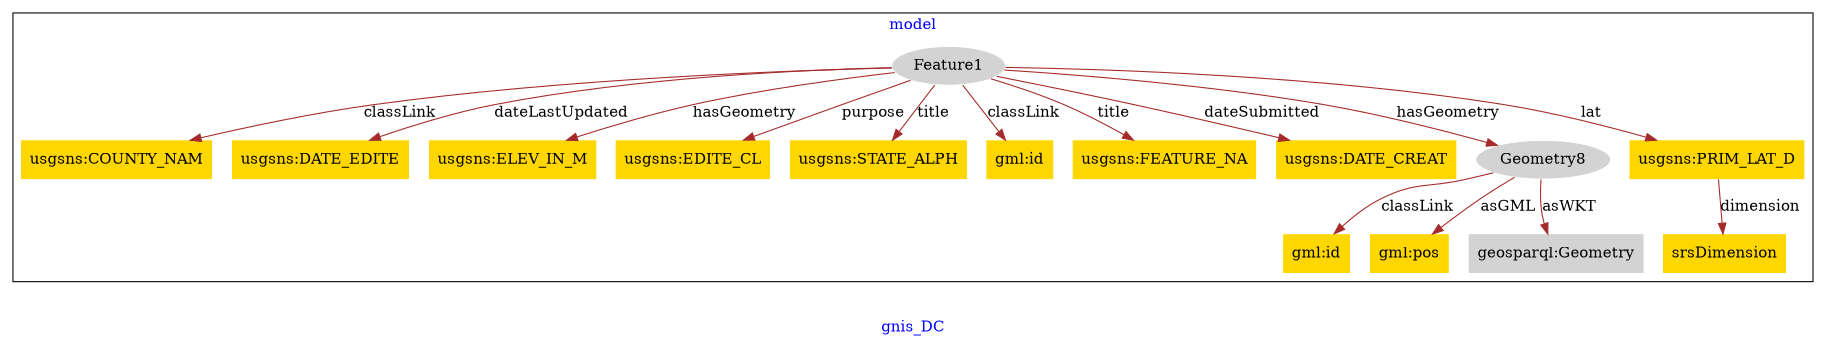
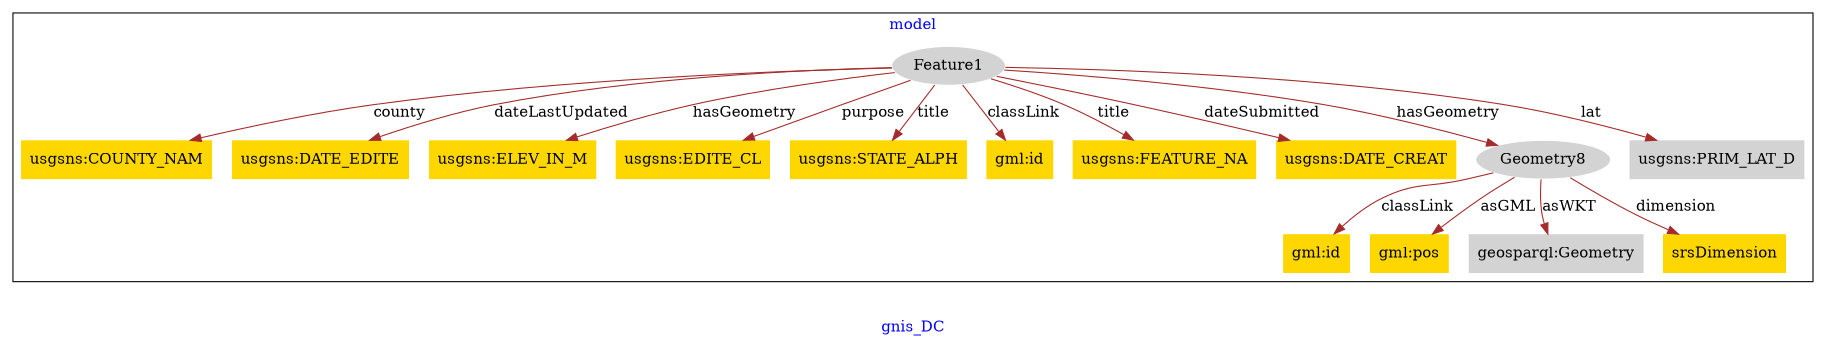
  digraph {
    fontcolor=blue
    label=gnis_DC
    remincross=true
    node [fillcolor=gold style=filled shape=plaintext]
    edge [color=brown fontcolor=black]
    n1 [color=white fillcolor=lightgray label=Feature1 shape=""]
    n2 [label="usgsns:COUNTY_NAM"]
    n3 [label="usgsns:DATE_EDITE"]
    n4 [label="usgsns:ELEV_IN_M"]
    n5 [label="usgsns:EDITE_CL"]
    n6 [label="usgsns:STATE_ALPH"]
    n7 [label="gml:id"]
    n8 [label="usgsns:FEATURE_NA"]
    n9 [label="usgsns:DATE_CREAT"]
    n10 [color=white fillcolor=lightgray label=Geometry8 shape=""]
-   n11 [label="usgsns:PRIM_LAT_D"]
+   n11 [fillcolor=lightgray label="usgsns:PRIM_LAT_D"]
    n12 [label="gml:id"]
    n13 [label="gml:pos"]
    n14 [fillcolor=lightgray label="geosparql:Geometry"]
    n15 [label=srsDimension]
    subgraph cluster_1 {
      label=model
      n1
      n2
      n3
      n4
      n5
      n6
      n7
      n8
      n9
      n10
      n11
      n12
      n13
      n14
      n15
    }
-   n1 -> n2 [label=classLink]
+   n1 -> n2 [label=county]
    n1 -> n3 [label=dateLastUpdated]
    n1 -> n4 [label=hasGeometry]
    n1 -> n5 [label=purpose]
    n1 -> n6 [label=title]
    n1 -> n7 [label=classLink]
    n1 -> n8 [label=title]
    n1 -> n9 [label=dateSubmitted]
    n1 -> n10 [label=hasGeometry]
    n1 -> n11 [label=lat]
    n10 -> n12 [label=classLink]
    n10 -> n13 [label=asGML]
    n10 -> n14 [label=asWKT]
-   n11 -> n15 [label=dimension]
+   n10 -> n15 [label=dimension]
  }
